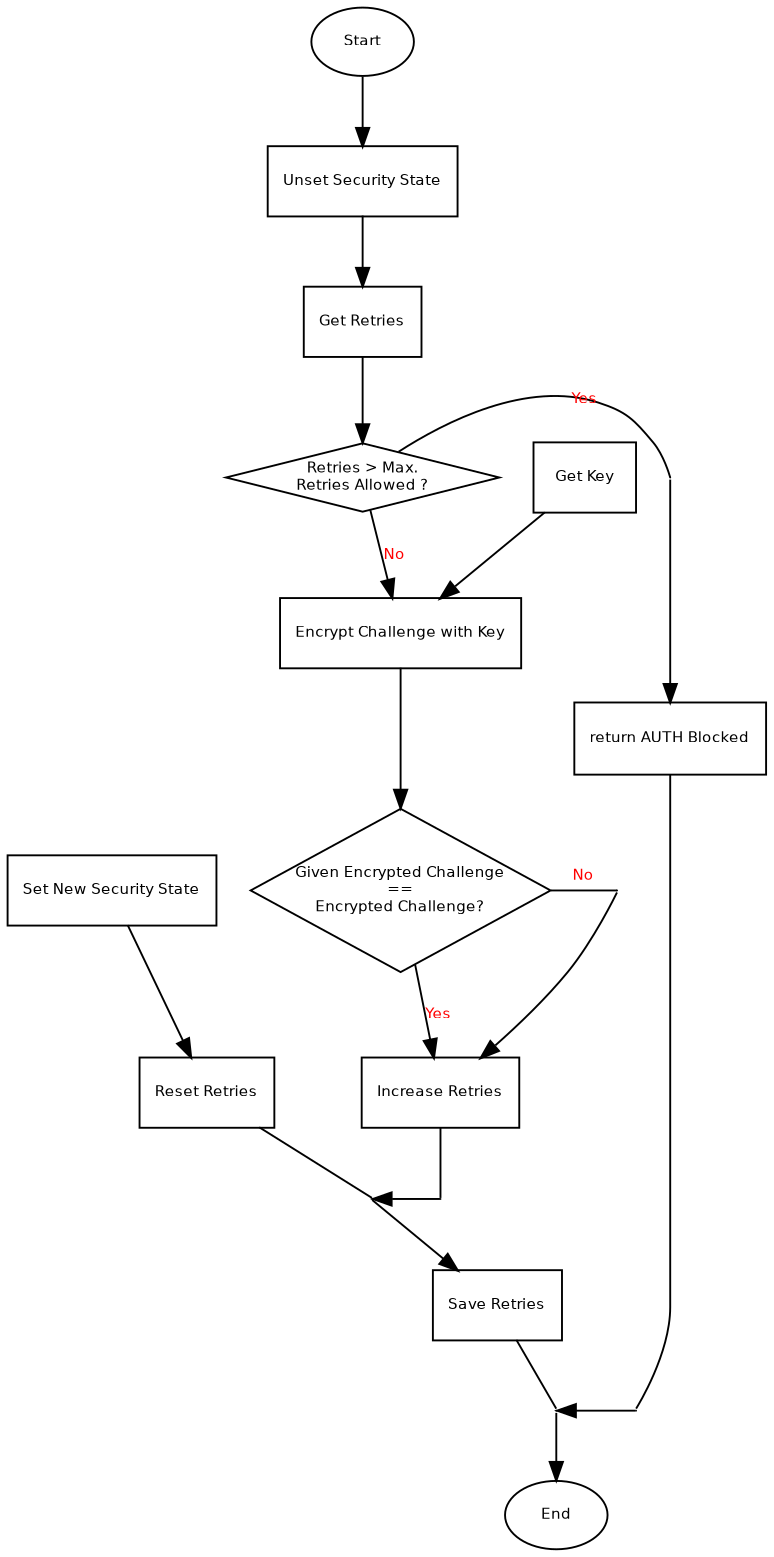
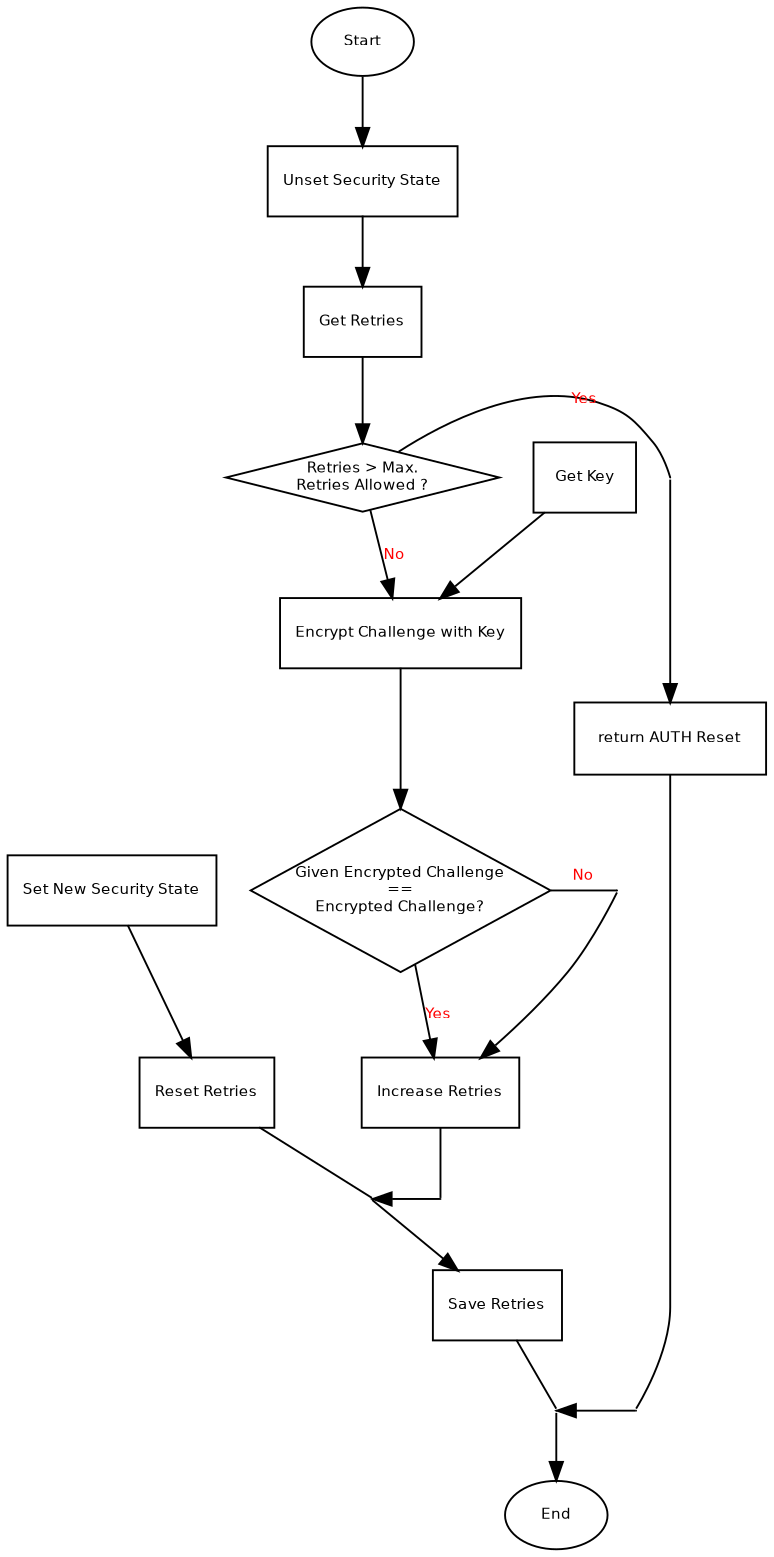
  digraph {
    node [fontname="Bitstream Vera Sans" fontsize=8 shape=record]
    edge [fontcolor=Red fontname="Bitstream Vera Sans" fontsize=8]
    n1 [label="Increase Retries"]
    n2 [label="Reset Retries"]
    n3 [fixedsize=true label="Retries > Max.\nRetries Allowed ?" shape=diamond width=2]
    n4 [label="." shape=point width=0]
    n5 [fixedsize=true height=1.2 label="Given Encrypted Challenge\n==\nEncrypted Challenge?" shape=diamond width=2.2]
    n6 [label="." shape=point width=0]
    n7 [label="." shape=point width=0]
    n8 [label="." shape=point width=0]
    n9 [label="." shape=point width=0]
    n10 [label="." shape=point width=0]
    n11 [label="Encrypt Challenge with Key"]
-   n12 [label="return AUTH Blocked"]
+   n12 [label="return AUTH Reset"]
    n13 [label="Save Retries"]
    n14 [label=End shape=oval]
    n15 [label=Start shape=oval]
    n16 [label="Unset Security State"]
    n17 [label="Get Retries"]
    n18 [label="Get Key"]
    n19 [label="Set New Security State"]
    subgraph sub_1 {
      rank=same
      n1
      n2
    }
    subgraph sub_2 {
      rank=same
      n3
      n4
    }
    subgraph sub_3 {
      rank=same
      n5
      n6
    }
    subgraph sub_4 {
      rank=same
      n7
      n8
    }
    subgraph sub_5 {
      rank=same
      n9
      n10
    }
    n1 -> n7 [arrowhead=none]
    n2 -> n8 [arrowhead=none]
    n3 -> n4 [arrowhead=none label=Yes]
    n3 -> n11 [label=No]
    n4 -> n12
    n5 -> n1 [label=Yes]
    n5 -> n6 [arrowhead=none label=No]
    n6 -> n1
    n8 -> n7 [dir=back]
    n8 -> n13
    n10 -> n9 [dir=back]
    n10 -> n14
    n11 -> n5
    n12 -> n9 [arrowhead=none]
    n13 -> n10 [arrowhead=none]
    n15 -> n16
    n16 -> n17
    n17 -> n3
    n18 -> n11
    n19 -> n2
  }
